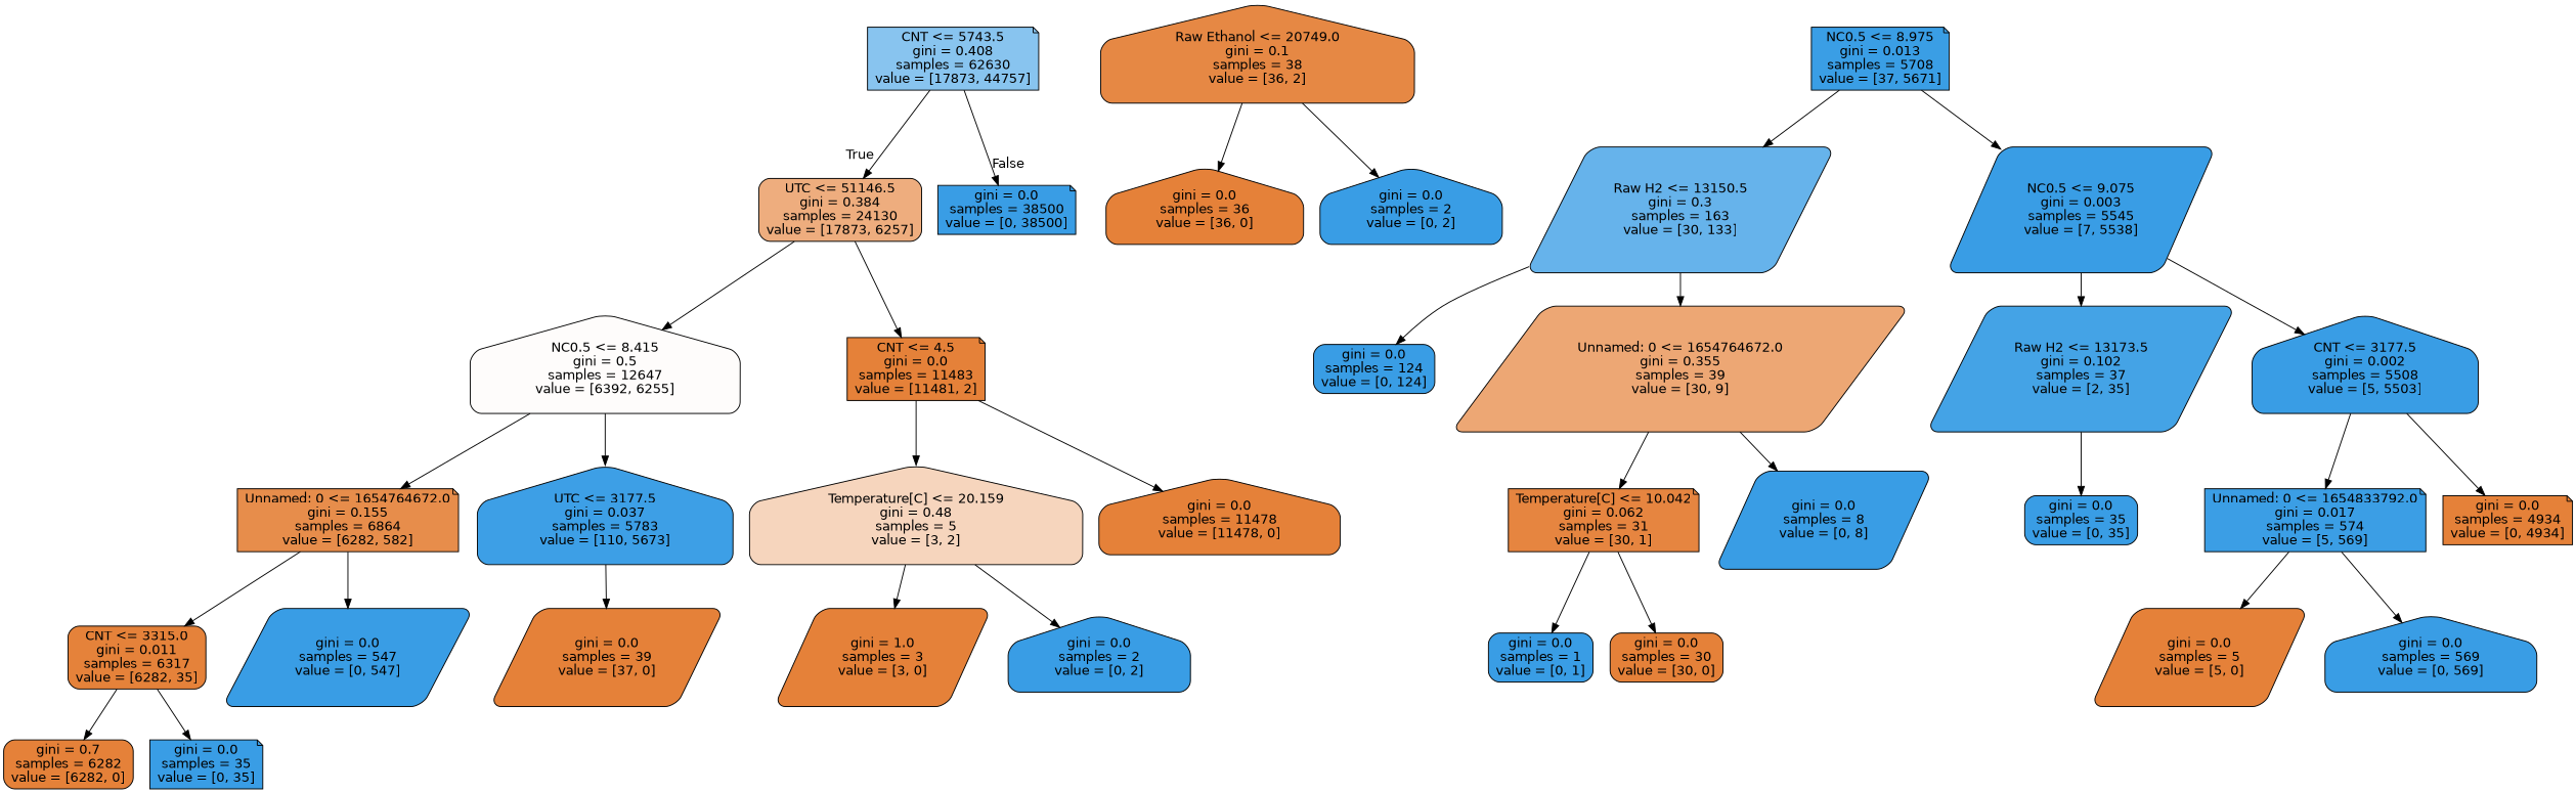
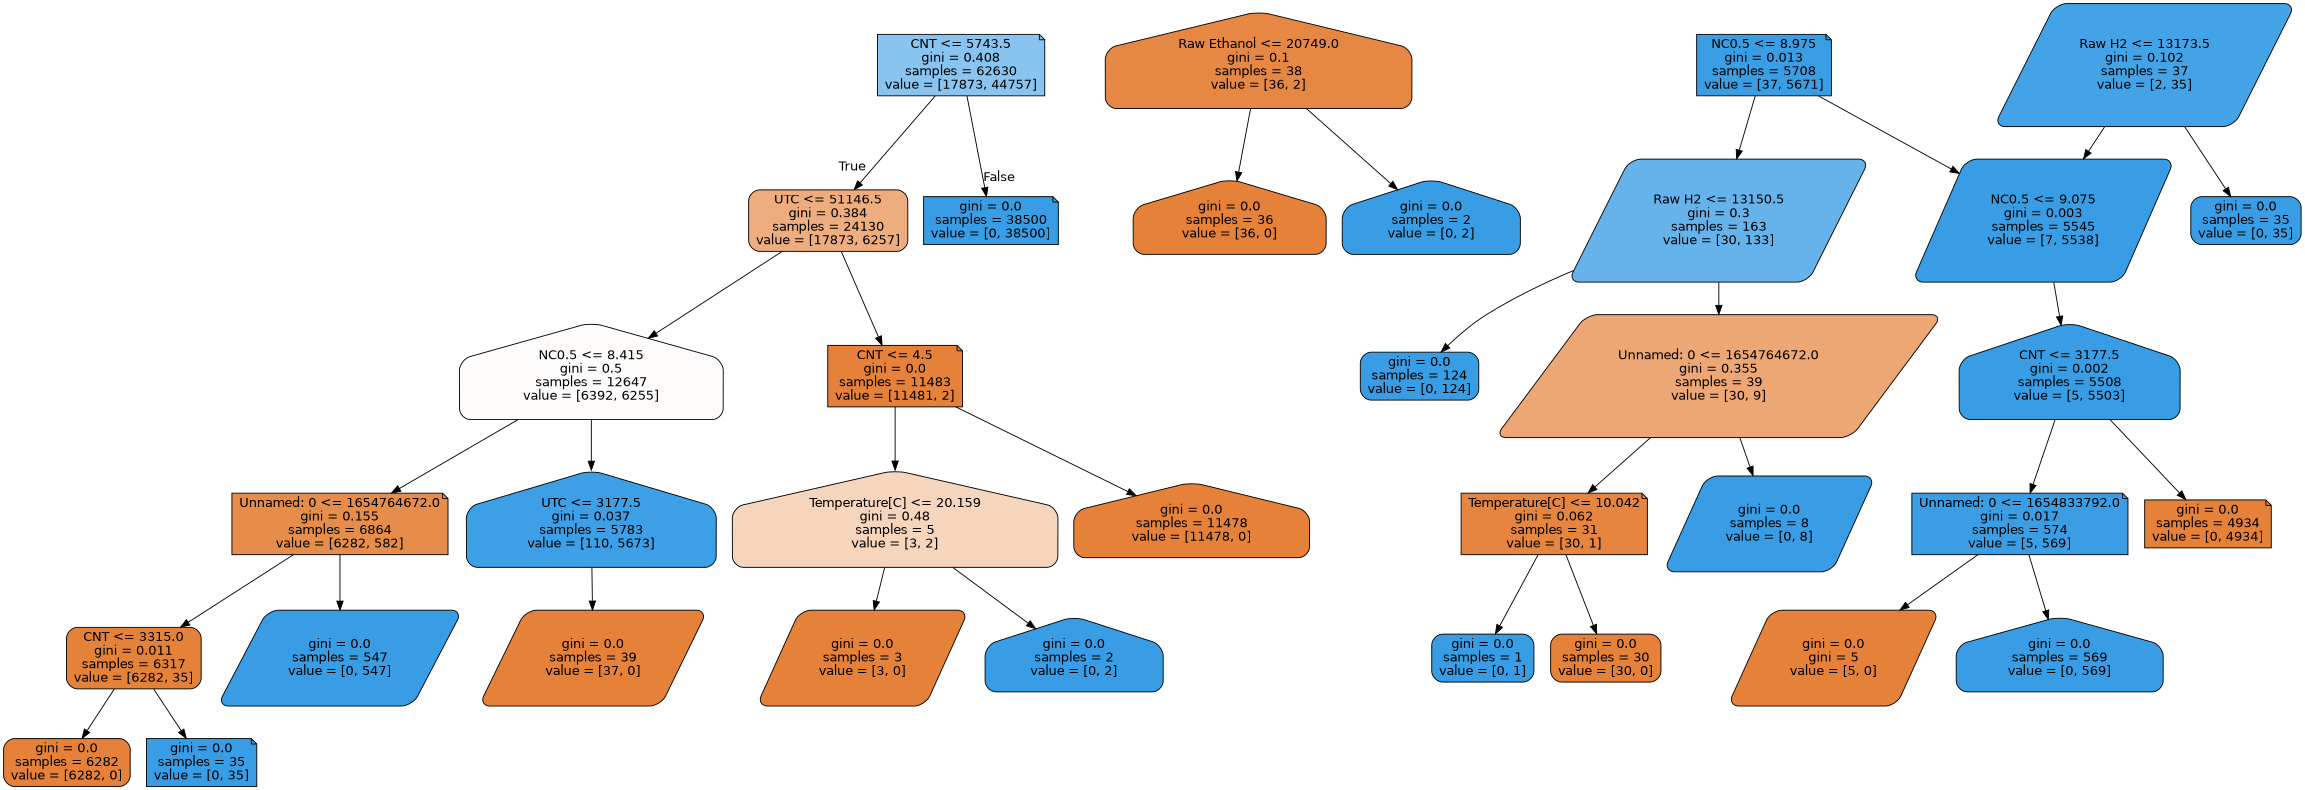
  digraph {
    node [color=black fillcolor="#399de5" fontname=helvetica shape=house style="filled, rounded"]
    edge [fontname=helvetica]
    n1 [fillcolor="#88c4ef" label="CNT <= 5743.5\ngini = 0.408\nsamples = 62630\nvalue = [17873, 44757]" shape=note]
    n2 [fillcolor="#eead7e" label="UTC <= 51146.5\ngini = 0.384\nsamples = 24130\nvalue = [17873, 6257]" shape=box]
    n3 [label="gini = 0.0\nsamples = 38500\nvalue = [0, 38500]" shape=note]
    n4 [fillcolor="#fefcfb" label="NC0.5 <= 8.415\ngini = 0.5\nsamples = 12647\nvalue = [6392, 6255]"]
    n5 [fillcolor="#e58139" label="CNT <= 4.5\ngini = 0.0\nsamples = 11483\nvalue = [11481, 2]" shape=note]
    n6 [fillcolor="#e78d4b" label="Unnamed: 0 <= 1654764672.0\ngini = 0.155\nsamples = 6864\nvalue = [6282, 582]" shape=note]
    n7 [fillcolor="#3d9fe6" label="UTC <= 3177.5\ngini = 0.037\nsamples = 5783\nvalue = [110, 5673]"]
    n8 [fillcolor="#f6d5bd" label="Temperature[C] <= 20.159\ngini = 0.48\nsamples = 5\nvalue = [3, 2]"]
    n9 [fillcolor="#e58139" label="gini = 0.0\nsamples = 11478\nvalue = [11478, 0]"]
    n10 [fillcolor="#e5823a" label="CNT <= 3315.0\ngini = 0.011\nsamples = 6317\nvalue = [6282, 35]" shape=box]
    n11 [label="gini = 0.0\nsamples = 547\nvalue = [0, 547]" shape=parallelogram]
    n12 [fillcolor="#e58139" label="gini = 0.0\nsamples = 39\nvalue = [37, 0]" shape=parallelogram]
-   n13 [fillcolor="#e58139" label="gini = 0.7\nsamples = 6282\nvalue = [6282, 0]" shape=box]
+   n13 [fillcolor="#e58139" label="gini = 0.0\nsamples = 6282\nvalue = [6282, 0]" shape=box]
    n14 [label="gini = 0.0\nsamples = 35\nvalue = [0, 35]" shape=note]
    n15 [fillcolor="#e68844" label="Raw Ethanol <= 20749.0\ngini = 0.1\nsamples = 38\nvalue = [36, 2]"]
    n16 [fillcolor="#e58139" label="gini = 0.0\nsamples = 36\nvalue = [36, 0]"]
    n17 [label="gini = 0.0\nsamples = 2\nvalue = [0, 2]"]
    n18 [fillcolor="#3a9ee5" label="NC0.5 <= 8.975\ngini = 0.013\nsamples = 5708\nvalue = [37, 5671]" shape=note]
    n19 [fillcolor="#66b3eb" label="Raw H2 <= 13150.5\ngini = 0.3\nsamples = 163\nvalue = [30, 133]" shape=parallelogram]
    n20 [label="NC0.5 <= 9.075\ngini = 0.003\nsamples = 5545\nvalue = [7, 5538]" shape=parallelogram]
    n21 [label="gini = 0.0\nsamples = 124\nvalue = [0, 124]" shape=box]
    n22 [fillcolor="#eda774" label="Unnamed: 0 <= 1654764672.0\ngini = 0.355\nsamples = 39\nvalue = [30, 9]" shape=parallelogram]
    n23 [fillcolor="#44a3e6" label="Raw H2 <= 13173.5\ngini = 0.102\nsamples = 37\nvalue = [2, 35]" shape=parallelogram]
    n24 [label="CNT <= 3177.5\ngini = 0.002\nsamples = 5508\nvalue = [5, 5503]"]
    n25 [fillcolor="#e68540" label="Temperature[C] <= 10.042\ngini = 0.062\nsamples = 31\nvalue = [30, 1]" shape=note]
    n26 [label="gini = 0.0\nsamples = 8\nvalue = [0, 8]" shape=parallelogram]
    n27 [label="gini = 0.0\nsamples = 1\nvalue = [0, 1]" shape=box]
    n28 [fillcolor="#e58139" label="gini = 0.0\nsamples = 30\nvalue = [30, 0]" shape=box]
    n29 [label="gini = 0.0\nsamples = 35\nvalue = [0, 35]" shape=box]
    n30 [fillcolor="#3b9ee5" label="Unnamed: 0 <= 1654833792.0\ngini = 0.017\nsamples = 574\nvalue = [5, 569]" shape=note]
    n31 [fillcolor="#e58139" label="gini = 0.0\nsamples = 4934\nvalue = [0, 4934]" shape=note]
-   n32 [fillcolor="#e58139" label="gini = 0.0\nsamples = 5\nvalue = [5, 0]" shape=parallelogram]
+   n32 [fillcolor="#e58139" label="gini = 0.0\ngini = 5\nvalue = [5, 0]" shape=parallelogram]
    n33 [label="gini = 0.0\nsamples = 569\nvalue = [0, 569]"]
-   n34 [fillcolor="#e58139" label="gini = 1.0\nsamples = 3\nvalue = [3, 0]" shape=parallelogram]
+   n34 [fillcolor="#e58139" label="gini = 0.0\nsamples = 3\nvalue = [3, 0]" shape=parallelogram]
    n35 [label="gini = 0.0\nsamples = 2\nvalue = [0, 2]"]
    n1 -> n2 [headlabel=True labelangle=45 labeldistance=2.5]
    n1 -> n3 [headlabel=False labelangle=-45 labeldistance=2.5]
    n2 -> n4
    n2 -> n5
    n4 -> n6
    n4 -> n7
    n5 -> n8
    n5 -> n9
    n6 -> n10
    n6 -> n11
    n7 -> n12
    n8 -> n34
    n8 -> n35
    n10 -> n13
    n10 -> n14
    n15 -> n16
    n15 -> n17
    n18 -> n19
    n18 -> n20
    n19 -> n21
    n19 -> n22
-   n20 -> n23
+   n23 -> n20
    n20 -> n24
    n22 -> n25
    n22 -> n26
    n23 -> n29
    n24 -> n30
    n24 -> n31
    n25 -> n27
    n25 -> n28
    n30 -> n32
    n30 -> n33
  }
